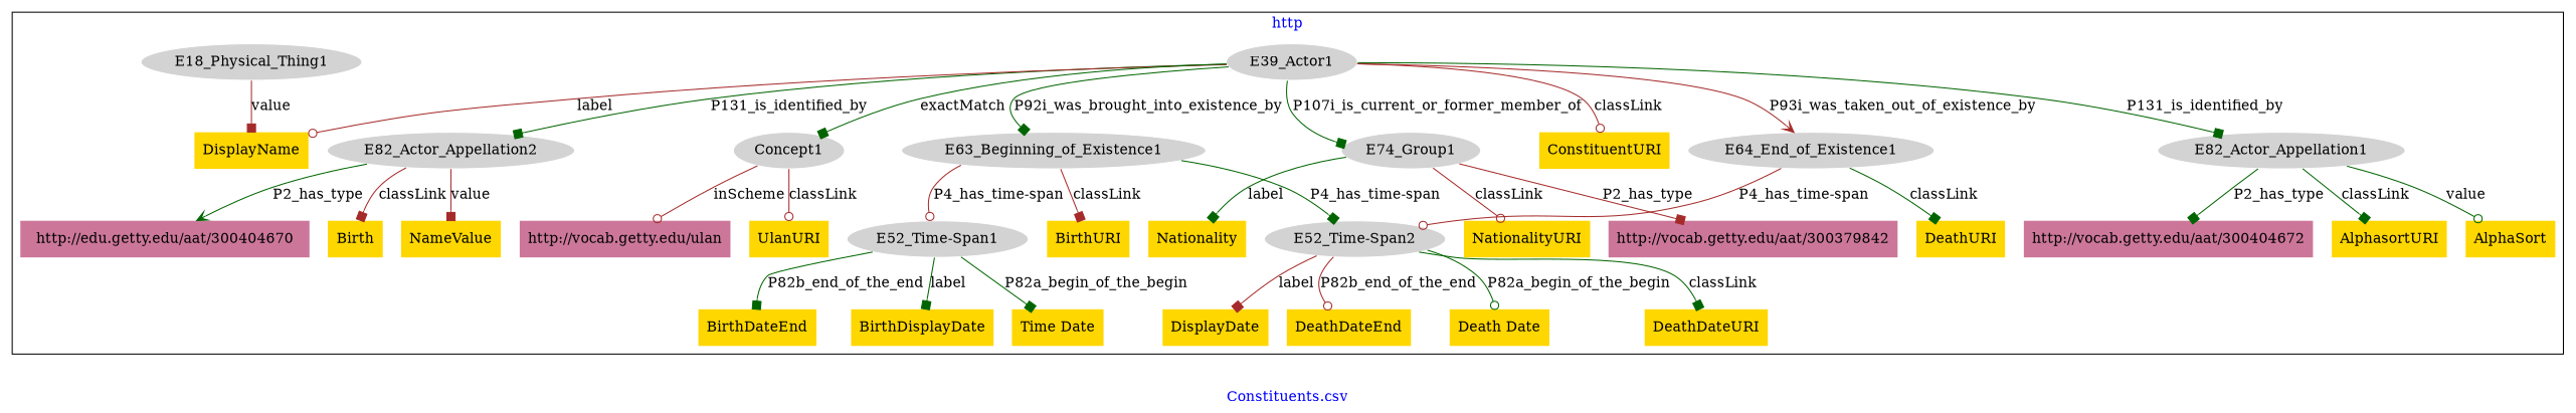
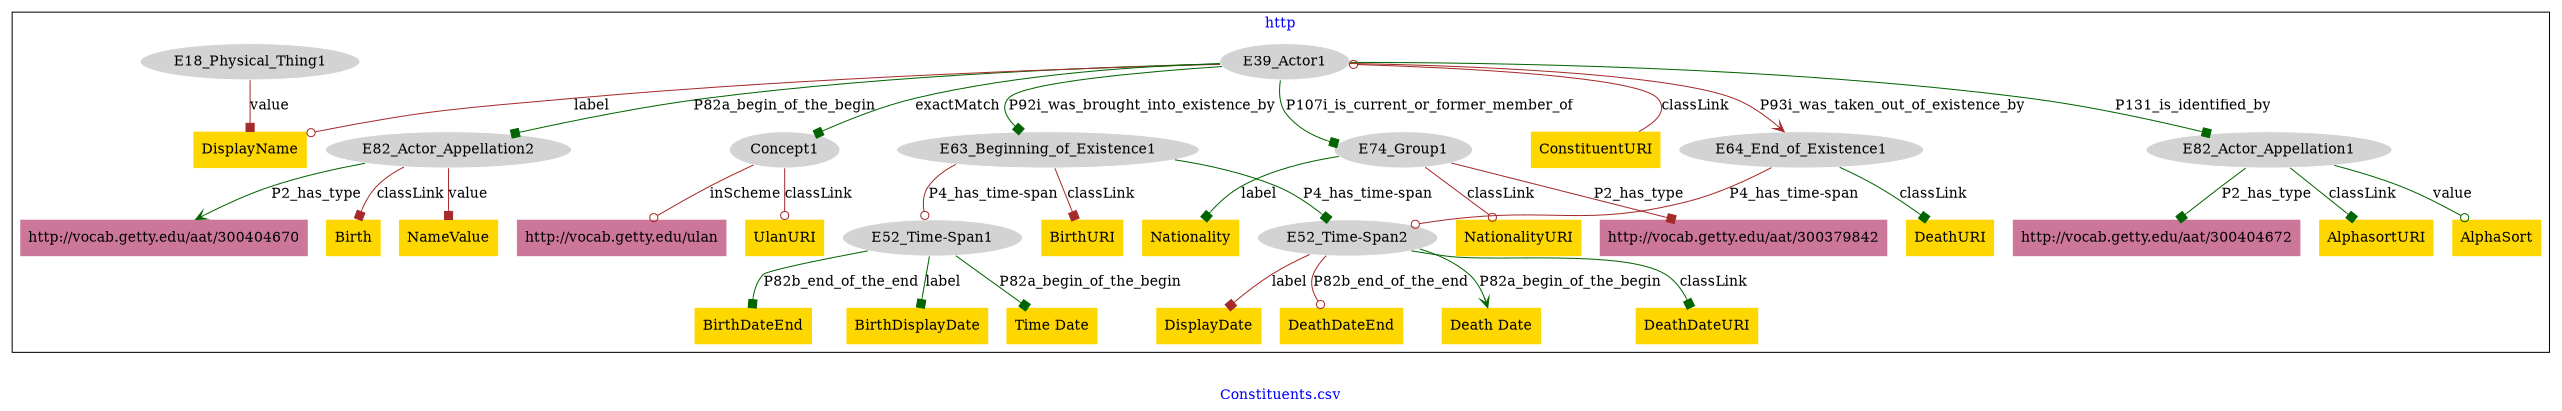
  digraph {
    fontcolor=blue
    fontname="DejaVu Serif"
    label="Constituents.csv"
    remincross=true
    node [fillcolor=gold fontname="DejaVu Serif" style=filled shape=plaintext]
    edge [arrowhead=box color=darkgreen fontcolor=black fontname="DejaVu Serif"]
    n1 [color=white fillcolor=lightgray label=E64_End_of_Existence1 shape=""]
    n2 [label=DeathURI]
    n3 [color=white fillcolor=lightgray label=E82_Actor_Appellation1 shape=""]
    n4 [fillcolor="#CC7799" label="http://vocab.getty.edu/aat/300404672"]
    n5 [color=white fillcolor=lightgray label=E39_Actor1 shape=""]
    n6 [color=white fillcolor=lightgray label=E82_Actor_Appellation2 shape=""]
    n7 [color=white fillcolor=lightgray label="E52_Time-Span1" shape=""]
    n8 [label="Time Date"]
    n9 [label=BirthDateEnd]
    n10 [label=BirthDisplayDate]
    n11 [label=AlphasortURI]
    n12 [color=white fillcolor=lightgray label="E52_Time-Span2" shape=""]
    n13 [label="Death Date"]
    n14 [color=white fillcolor=lightgray label=E18_Physical_Thing1 shape=""]
    n15 [label=DisplayName]
    n16 [color=white fillcolor=lightgray label=Concept1 shape=""]
    n17 [label=UlanURI]
    n18 [color=white fillcolor=lightgray label=E63_Beginning_of_Existence1 shape=""]
-   n19 [fillcolor="#CC7799" label="http://edu.getty.edu/aat/300404670"]
+   n19 [fillcolor="#CC7799" label="http://vocab.getty.edu/aat/300404670"]
    n20 [label=BirthURI]
    n21 [label=Birth]
    n22 [color=white fillcolor=lightgray label=E74_Group1 shape=""]
    n23 [label=Nationality]
    n24 [label=NameValue]
    n25 [label=NationalityURI]
    n26 [label=ConstituentURI]
    n27 [label=DeathDateURI]
    n28 [label=DisplayDate]
    n29 [fillcolor="#CC7799" label="http://vocab.getty.edu/ulan"]
    n30 [label=AlphaSort]
    n31 [label=DeathDateEnd]
    n32 [fillcolor="#CC7799" label="http://vocab.getty.edu/aat/300379842"]
    subgraph cluster_1 {
      label=http
      n1
      n2
      n3
      n4
      n5
      n6
      n7
      n8
      n9
      n10
      n11
      n12
      n13
      n14
      n15
      n16
      n17
      n18
      n19
      n20
      n21
      n22
      n23
      n24
      n25
      n26
      n27
      n28
      n29
      n30
      n31
      n32
    }
    n1 -> n2 [label=classLink]
    n1 -> n12 [arrowhead=odot color=brown label="P4_has_time-span"]
    n3 -> n4 [label=P2_has_type]
    n3 -> n11 [label=classLink]
    n3 -> n30 [arrowhead=odot label=value]
    n5 -> n1 [arrowhead=vee color=brown label=P93i_was_taken_out_of_existence_by]
    n5 -> n3 [label=P131_is_identified_by]
-   n5 -> n6 [label=P131_is_identified_by]
+   n5 -> n6 [label=P82a_begin_of_the_begin]
    n5 -> n15 [arrowhead=odot color=brown label=label]
    n5 -> n16 [label=exactMatch]
    n5 -> n18 [label=P92i_was_brought_into_existence_by]
    n5 -> n22 [label=P107i_is_current_or_former_member_of]
-   n5 -> n26 [arrowhead=odot color=brown label=classLink]
+   n26 -> n5 [arrowhead=odot color=brown label=classLink]
    n6 -> n19 [arrowhead=vee label=P2_has_type]
    n6 -> n21 [color=brown label=classLink]
    n6 -> n24 [color=brown label=value]
    n7 -> n8 [label=P82a_begin_of_the_begin]
    n7 -> n9 [label=P82b_end_of_the_end]
    n7 -> n10 [label=label]
-   n12 -> n13 [arrowhead=odot label=P82a_begin_of_the_begin]
+   n12 -> n13 [arrowhead=vee label=P82a_begin_of_the_begin]
    n12 -> n27 [label=classLink]
    n12 -> n28 [color=brown label=label]
    n12 -> n31 [arrowhead=odot color=brown label=P82b_end_of_the_end]
    n14 -> n15 [color=brown label=value]
    n16 -> n17 [arrowhead=odot color=brown label=classLink]
    n16 -> n29 [arrowhead=odot color=brown label=inScheme]
    n18 -> n7 [arrowhead=odot color=brown label="P4_has_time-span"]
    n18 -> n12 [label="P4_has_time-span"]
    n18 -> n20 [color=brown label=classLink]
    n22 -> n23 [label=label]
    n22 -> n25 [arrowhead=odot color=brown label=classLink]
    n22 -> n32 [color=brown label=P2_has_type]
  }
